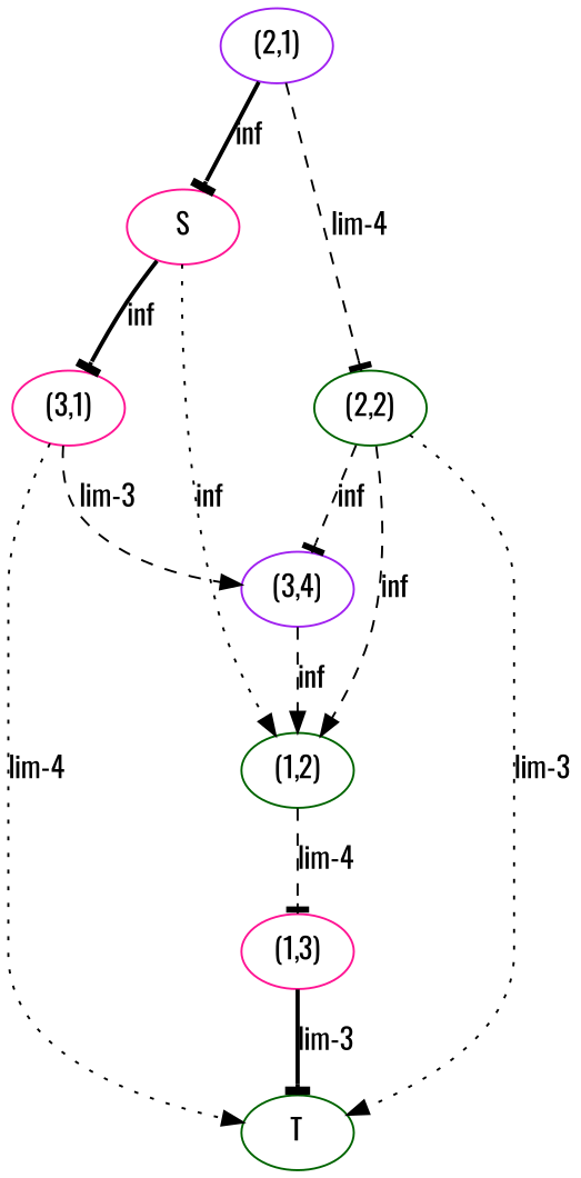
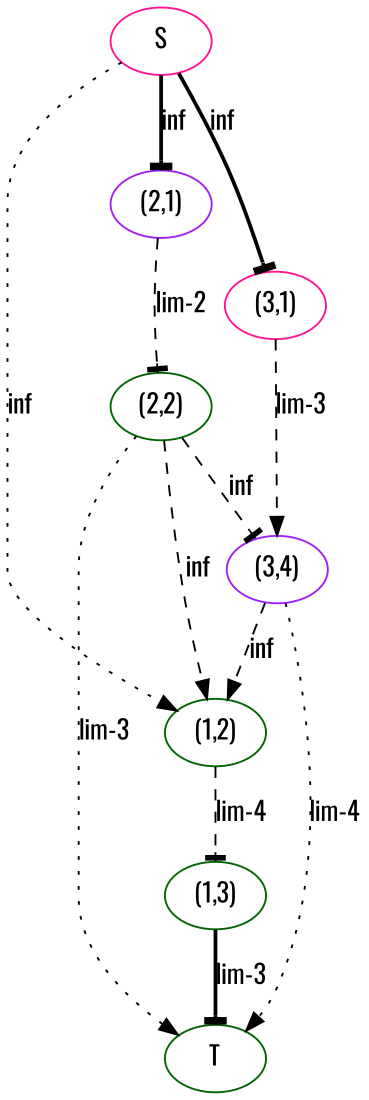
  digraph {
    fontname=Oswald
    node [color=darkgreen fontname=Oswald]
    edge [arrowhead=tee fontname=Oswald style=dashed]
    "(1,2)"
    S [color=deeppink]
    "(2,1)" [color=purple]
    "(3,1)" [color=deeppink]
-   "(1,3)" [color=deeppink]
+   "(1,3)"
    "(2,2)"
    n7 [color=purple label="(3,4)"]
    T
    "(1,2)" -> "(1,3)" [label="lim-4"]
    S -> "(1,2)" [arrowhead=normal label=inf style=dotted]
-   "(2,1)" -> S [label=inf style=bold]
+   S -> "(2,1)" [label=inf style=bold]
    S -> "(3,1)" [label=inf style=bold]
-   "(2,1)" -> "(2,2)" [label="lim-4"]
+   "(2,1)" -> "(2,2)" [label="lim-2"]
    "(3,1)" -> n7 [arrowhead=normal label="lim-3"]
    "(1,3)" -> T [label="lim-3" style=bold]
    "(2,2)" -> "(1,2)" [arrowhead=normal label=inf]
    "(2,2)" -> n7 [label=inf]
    "(2,2)" -> T [arrowhead=normal label="lim-3" style=dotted]
    n7 -> "(1,2)" [arrowhead=normal label=inf]
-   "(3,1)" -> T [arrowhead=normal label="lim-4" style=dotted]
+   n7 -> T [arrowhead=normal label="lim-4" style=dotted]
  }
